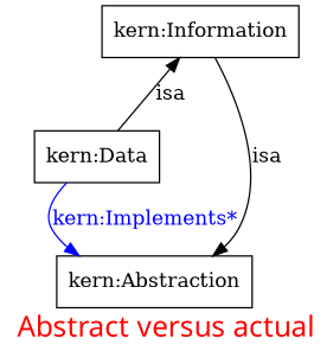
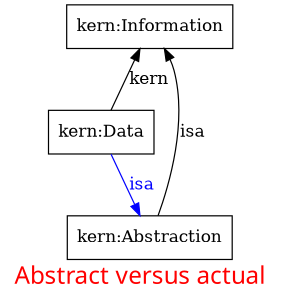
  digraph {
    fontcolor=red
    fontname="Arial-Bold"
    fontsize=20
    label="Abstract versus actual"
    labeljust=left
    node [color="0.0,0.0,0.0" fontcolor="0.0,0.0,0.0" shape=box]
    edge [color="0.0,0.0,0.0" dir=back fontcolor="0.0,0.0,0.0"]
    n1 [height=0.5 label="kern:Information" width=1.5833]
    n2 [height=0.5 label="kern:Data" width=1]
    n3 [height=0.5 label="kern:Abstraction" width=1.5556]
-   n1 -> n2 [label=isa]
-   n3 -> n1 [label=isa]
-   n2 -> n3 [color="0.6666667,1.0,1.0" fontcolor="0.6666667,1.0,1.0" label="kern:Implements*" style=filled dir=""]
+   n1 -> n2 [label=kern]
+   n1 -> n3 [label=isa]
+   n2 -> n3 [color="0.6666667,1.0,1.0" fontcolor="0.6666667,1.0,1.0" label=isa style=filled dir=""]
  }
